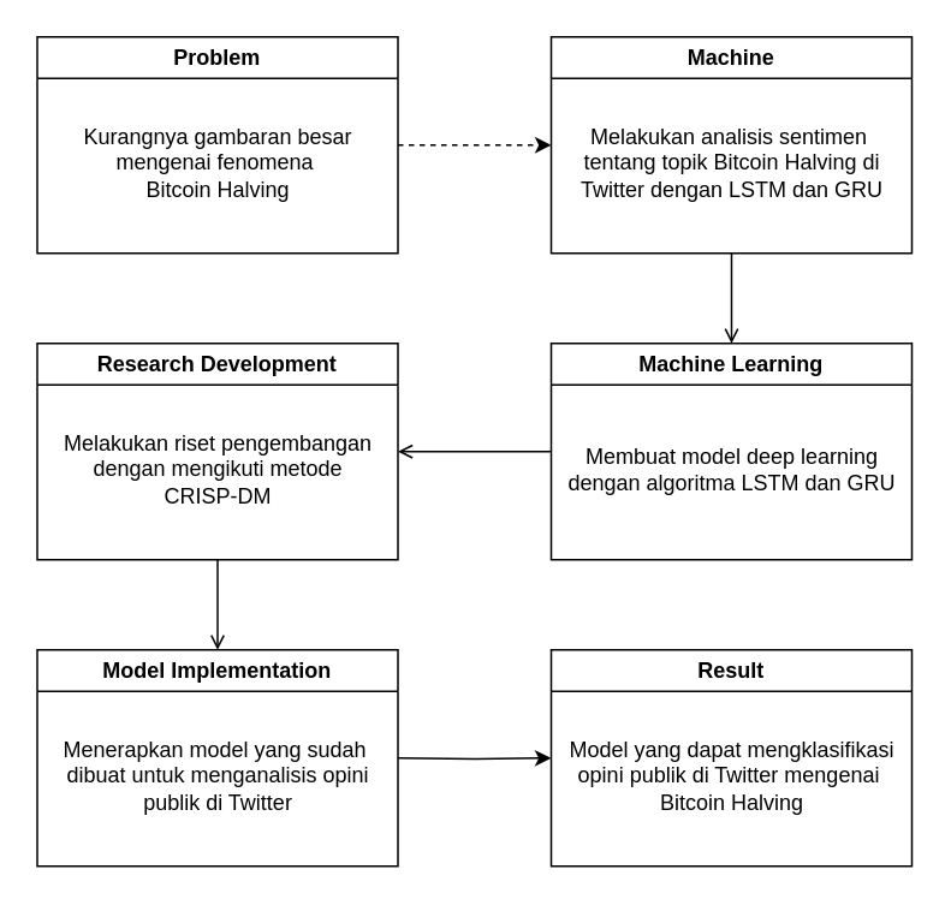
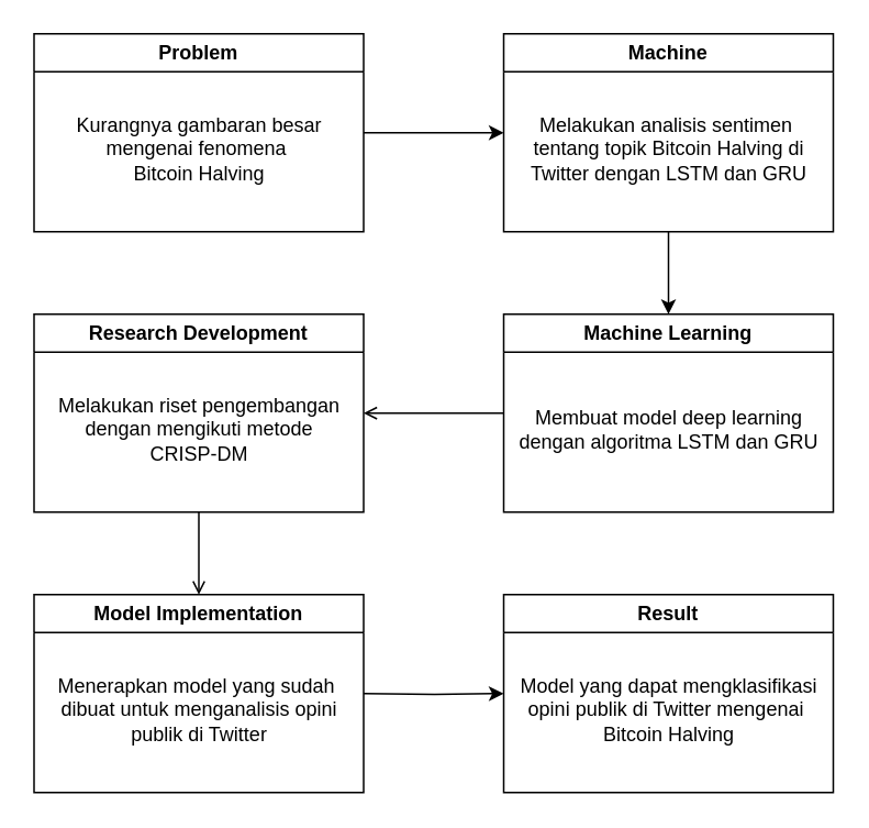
  <mxCell id="0" />
  <mxCell id="1" parent="0" />
- <mxCell id="2" style="edgeStyle=orthogonalEdgeStyle;rounded=0;orthogonalLoop=1;jettySize=auto;html=1;exitX=1;exitY=0.5;exitDx=0;exitDy=0;entryX=0;entryY=0.5;entryDx=0;entryDy=0;dashed=1;" parent="1" source="3" target="5" edge="1"><mxGeometry relative="1" as="geometry" /></mxCell>
+ <mxCell id="2" style="edgeStyle=orthogonalEdgeStyle;rounded=0;orthogonalLoop=1;jettySize=auto;html=1;exitX=1;exitY=0.5;exitDx=0;exitDy=0;entryX=0;entryY=0.5;entryDx=0;entryDy=0;" parent="1" source="3" target="5" edge="1"><mxGeometry relative="1" as="geometry" /></mxCell>
  <mxCell id="3" value="Problem" style="swimlane;whiteSpace=wrap;html=1;" parent="1" vertex="1"><mxGeometry x="20" y="20" width="200" height="120" as="geometry" /></mxCell>
  <mxCell id="4" value="Kurangnya gambaran besar&lt;div&gt;mengenai fenomena&amp;nbsp;&lt;/div&gt;&lt;div&gt;Bitcoin Halving&lt;/div&gt;" style="text;html=1;align=center;verticalAlign=middle;resizable=0;points=[];autosize=1;strokeColor=none;fillColor=none;" parent="3" vertex="1"><mxGeometry x="15" y="40" width="170" height="60" as="geometry" /></mxCell>
  <mxCell id="5" value="Machine" style="swimlane;whiteSpace=wrap;html=1;" parent="1" vertex="1"><mxGeometry x="305" y="20" width="200" height="120" as="geometry" /></mxCell>
  <mxCell id="6" value="Melakukan analisis sentimen&amp;nbsp;&lt;div&gt;tentang topik Bitcoin Halving di&lt;/div&gt;&lt;div&gt;Twitter dengan LSTM dan GRU&lt;/div&gt;" style="text;html=1;align=center;verticalAlign=middle;resizable=0;points=[];autosize=1;strokeColor=none;fillColor=none;" parent="5" vertex="1"><mxGeometry x="5" y="40" width="190" height="60" as="geometry" /></mxCell>
  <mxCell id="7" style="edgeStyle=orthogonalEdgeStyle;rounded=0;orthogonalLoop=1;jettySize=auto;html=1;exitX=0;exitY=0.5;exitDx=0;exitDy=0;entryX=1;entryY=0.5;entryDx=0;entryDy=0;endArrow=open;" parent="1" source="8" target="11" edge="1"><mxGeometry relative="1" as="geometry" /></mxCell>
  <mxCell id="8" value="Machine Learning" style="swimlane;whiteSpace=wrap;html=1;startSize=23;" parent="1" vertex="1"><mxGeometry x="305" y="190" width="200" height="120" as="geometry" /></mxCell>
  <mxCell id="9" value="Membuat model deep learning&lt;div&gt;dengan algoritma LSTM dan GRU&lt;/div&gt;" style="text;html=1;align=center;verticalAlign=middle;resizable=0;points=[];autosize=1;strokeColor=none;fillColor=none;" parent="8" vertex="1"><mxGeometry y="50" width="200" height="40" as="geometry" /></mxCell>
  <mxCell id="10" style="edgeStyle=orthogonalEdgeStyle;rounded=0;orthogonalLoop=1;jettySize=auto;html=1;exitX=0.5;exitY=1;exitDx=0;exitDy=0;entryX=0.5;entryY=0;entryDx=0;entryDy=0;endArrow=open;" parent="1" source="11" target="14" edge="1"><mxGeometry relative="1" as="geometry" /></mxCell>
  <mxCell id="11" value="Research Development" style="swimlane;whiteSpace=wrap;html=1;" parent="1" vertex="1"><mxGeometry x="20" y="190" width="200" height="120" as="geometry" /></mxCell>
  <mxCell id="12" value="Melakukan riset pengembangan&lt;div&gt;dengan mengikuti metode&lt;/div&gt;&lt;div&gt;CRISP-DM&lt;/div&gt;" style="text;html=1;align=center;verticalAlign=middle;resizable=0;points=[];autosize=1;strokeColor=none;fillColor=none;" parent="11" vertex="1"><mxGeometry x="5" y="40" width="190" height="60" as="geometry" /></mxCell>
  <mxCell id="13" value="" style="edgeStyle=orthogonalEdgeStyle;rounded=0;orthogonalLoop=1;jettySize=auto;html=1;entryX=0;entryY=0.5;entryDx=0;entryDy=0;" parent="1" target="16" edge="1"><mxGeometry relative="1" as="geometry"><mxPoint x="220" y="420" as="sourcePoint" /><mxPoint x="370" y="470" as="targetPoint" /></mxGeometry></mxCell>
  <mxCell id="14" value="Model Implementation" style="swimlane;whiteSpace=wrap;html=1;" parent="1" vertex="1"><mxGeometry x="20" y="360" width="200" height="120" as="geometry" /></mxCell>
  <mxCell id="15" value="Menerapkan model yang sudah&amp;nbsp;&lt;div&gt;dibuat untuk menganalisis opini&lt;/div&gt;&lt;div&gt;publik di Twitter&lt;/div&gt;" style="text;html=1;align=center;verticalAlign=middle;resizable=0;points=[];autosize=1;strokeColor=none;fillColor=none;" parent="14" vertex="1"><mxGeometry x="5" y="40" width="190" height="60" as="geometry" /></mxCell>
  <mxCell id="16" value="Result" style="swimlane;whiteSpace=wrap;html=1;" parent="1" vertex="1"><mxGeometry x="305" y="360" width="200" height="120" as="geometry" /></mxCell>
  <mxCell id="17" value="Model yang dapat mengklasifikasi&lt;div&gt;opini publik di Twitter mengenai&amp;nbsp;&lt;/div&gt;&lt;div&gt;Bitcoin Halving&lt;/div&gt;" style="text;html=1;align=center;verticalAlign=middle;resizable=0;points=[];autosize=1;strokeColor=none;fillColor=none;" parent="16" vertex="1"><mxGeometry y="40" width="200" height="60" as="geometry" /></mxCell>
- <mxCell id="18" style="edgeStyle=orthogonalEdgeStyle;rounded=0;orthogonalLoop=1;jettySize=auto;html=1;entryX=0.5;entryY=0;entryDx=0;entryDy=0;exitX=0.5;exitY=1;exitDx=0;exitDy=0;endArrow=open;" parent="1" source="5" target="8" edge="1"><mxGeometry relative="1" as="geometry"><mxPoint x="400" y="140" as="sourcePoint" /></mxGeometry></mxCell>
+ <mxCell id="18" style="edgeStyle=orthogonalEdgeStyle;rounded=0;orthogonalLoop=1;jettySize=auto;html=1;entryX=0.5;entryY=0;entryDx=0;entryDy=0;exitX=0.5;exitY=1;exitDx=0;exitDy=0;" parent="1" source="5" target="8" edge="1"><mxGeometry relative="1" as="geometry"><mxPoint x="400" y="140" as="sourcePoint" /></mxGeometry></mxCell>
